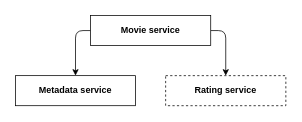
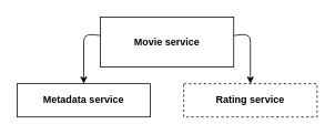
  <mxCell id="0" />
  <mxCell id="1" parent="0" />
  <mxCell id="2" style="edgeStyle=none;html=1;entryX=0.5;entryY=0;entryDx=0;entryDy=0;" parent="1" source="4" target="5" edge="1"><mxGeometry relative="1" as="geometry"><Array as="points"><mxPoint x="100" y="40" /></Array></mxGeometry></mxCell>
  <mxCell id="3" style="edgeStyle=none;html=1;entryX=0.5;entryY=0;entryDx=0;entryDy=0;" parent="1" source="4" target="6" edge="1"><mxGeometry relative="1" as="geometry"><Array as="points"><mxPoint x="300" y="40" /></Array></mxGeometry></mxCell>
- <mxCell id="4" value="Movie service" style="rounded=0;whiteSpace=wrap;html=1;fontStyle=1" parent="1" vertex="1"><mxGeometry x="120" y="20" width="160" height="40" as="geometry" /></mxCell>
+ <mxCell id="4" value="Movie service" style="rounded=0;whiteSpace=wrap;html=1;fontStyle=1" parent="1" vertex="1"><mxGeometry x="120" y="20" width="160" height="60" as="geometry" /></mxCell>
  <mxCell id="5" value="Metadata service" style="rounded=0;whiteSpace=wrap;html=1;fontStyle=1" parent="1" vertex="1"><mxGeometry x="20" y="100" width="160" height="40" as="geometry" /></mxCell>
  <mxCell id="6" value="Rating service" style="rounded=0;whiteSpace=wrap;html=1;fontStyle=1;dashed=1;" parent="1" vertex="1"><mxGeometry x="220" y="100" width="160" height="40" as="geometry" /></mxCell>
